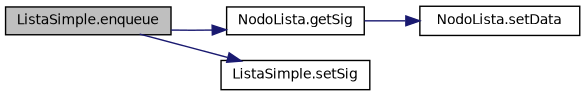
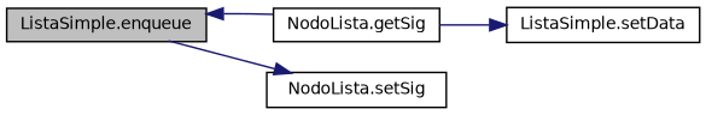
  digraph {
    rankdir=LR
    node [color=black fillcolor=white fontname=Helvetica fontsize=10 shape=record style=filled]
    edge [color=midnightblue fontname=Helvetica fontsize=10 labelfontname=Helvetica labelfontsize=10 style=solid]
    n1 [fillcolor=grey75 fontcolor=black height=0.2 label="ListaSimple.enqueue" width=0.4]
    n2 [height=0.2 label="NodoLista.getSig" width=0.4]
-   n3 [height=0.2 label="ListaSimple.setSig" width=0.4]
-   n4 [height=0.2 label="NodoLista.setData" width=0.4]
-   n1 -> n2
+   n3 [height=0.2 label="NodoLista.setSig" width=0.4]
+   n4 [height=0.2 label="ListaSimple.setData" width=0.4]
+   n2 -> n1
    n1 -> n3
    n2 -> n4
  }
